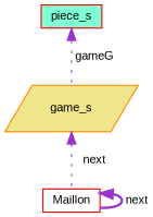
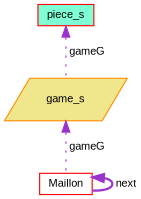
  digraph {
    fontname="Liberation Sans"
    node [color=red fontname="Liberation Sans" fontsize=10 shape=box style=filled]
    edge [color=darkorchid3 dir=back fontname="Liberation Sans" fontsize=10 labelfontname=Helvetica labelfontsize=10 style=dotted]
    n1 [fillcolor=white fontcolor=black height=0.2 label=Maillon width=0.4]
    n2 [color=darkorange fillcolor=khaki height=0.2 label=game_s shape=parallelogram width=0.4]
    n3 [fillcolor=aquamarine height=0.2 label=piece_s width=0.4]
    n1 -> n1 [label=" next" style=bold]
-   n2 -> n1 [label=" next"]
+   n2 -> n1 [label=" gameG"]
    n3 -> n2 [label=" gameG"]
  }
